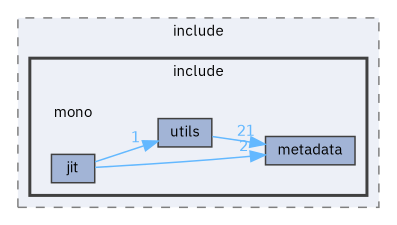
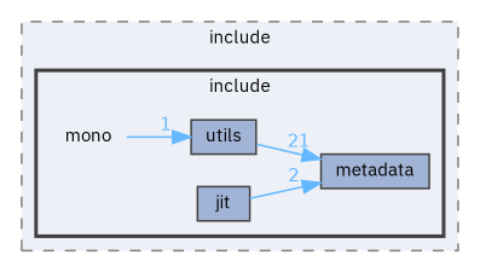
  digraph {
    compound=true
    fontname="IBM Plex Sans"
    rankdir=LR
    node [fontname="IBM Plex Sans" fontsize=10 shape=box color=grey25 fillcolor="#a2b4d6" style=filled]
    edge [color=steelblue1 fontcolor=steelblue1 fontname="IBM Plex Sans" fontsize=10 labeldistance=1.5 labelfontname=Helvetica labelfontsize=10]
    n1 [height=0.2 label=mono shape=plaintext width=0.4 color="" fillcolor="" style=""]
    n2 [height=0.2 label=jit width=0.4]
    n3 [height=0.2 label=metadata width=0.4]
    n4 [height=0.2 label=utils width=0.4]
    subgraph cluster_1 {
      bgcolor="#edf0f7"
      fontsize=10
      label=include
      pencolor=grey50
      style="filled,dashed"
      subgraph cluster_2 {
        bgcolor="#edf0f7"
        fontsize=10
        label=include
        pencolor=grey25
        style="filled,bold"
        n1
        n2
        n3
        n4
      }
    }
    n2 -> n3 [headlabel=2]
-   n2 -> n4 [headlabel=1]
+   n1 -> n4 [headlabel=1]
    n4 -> n3 [headlabel=21]
  }
